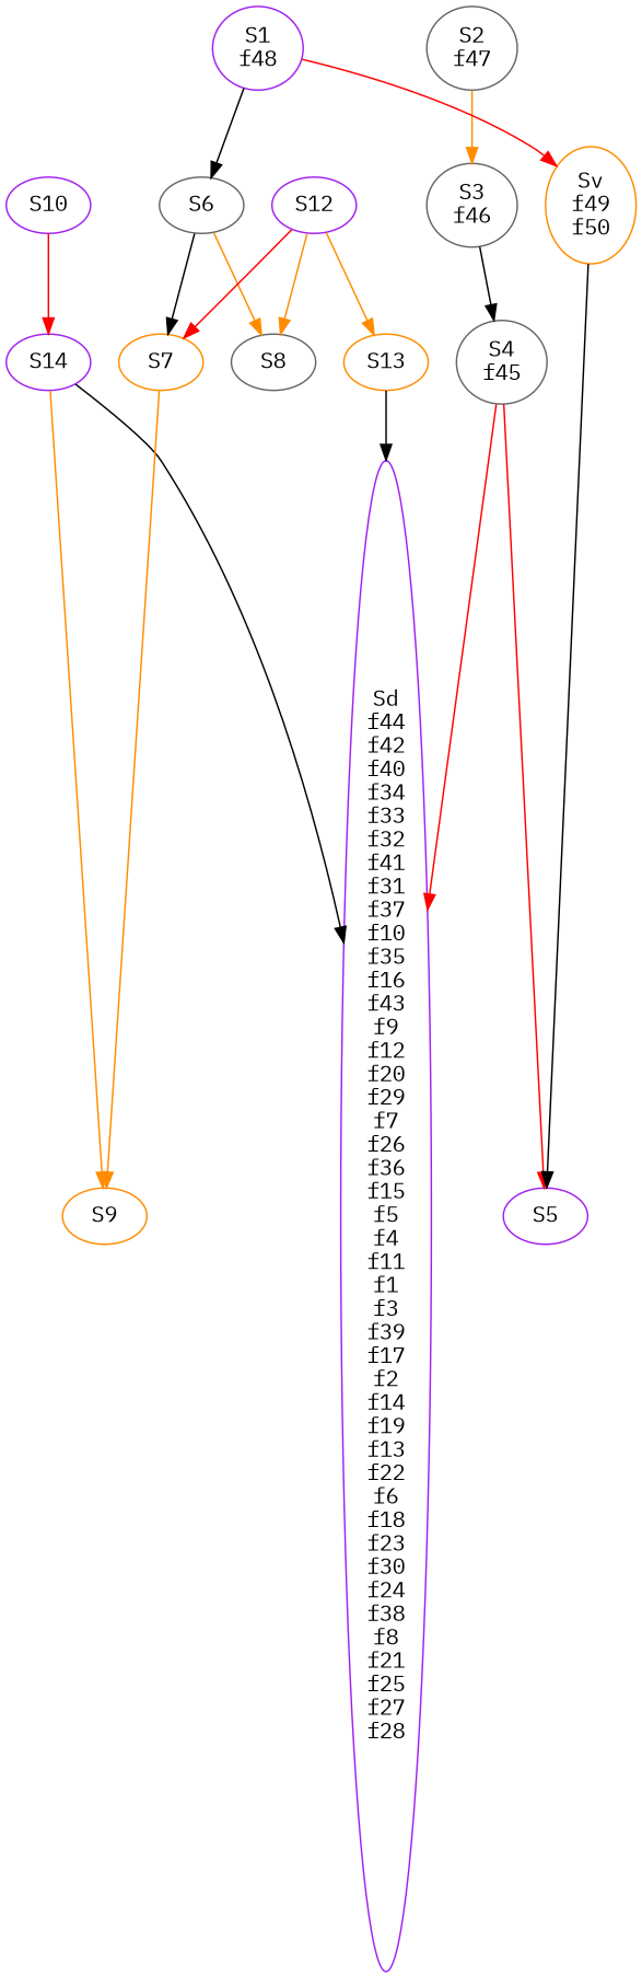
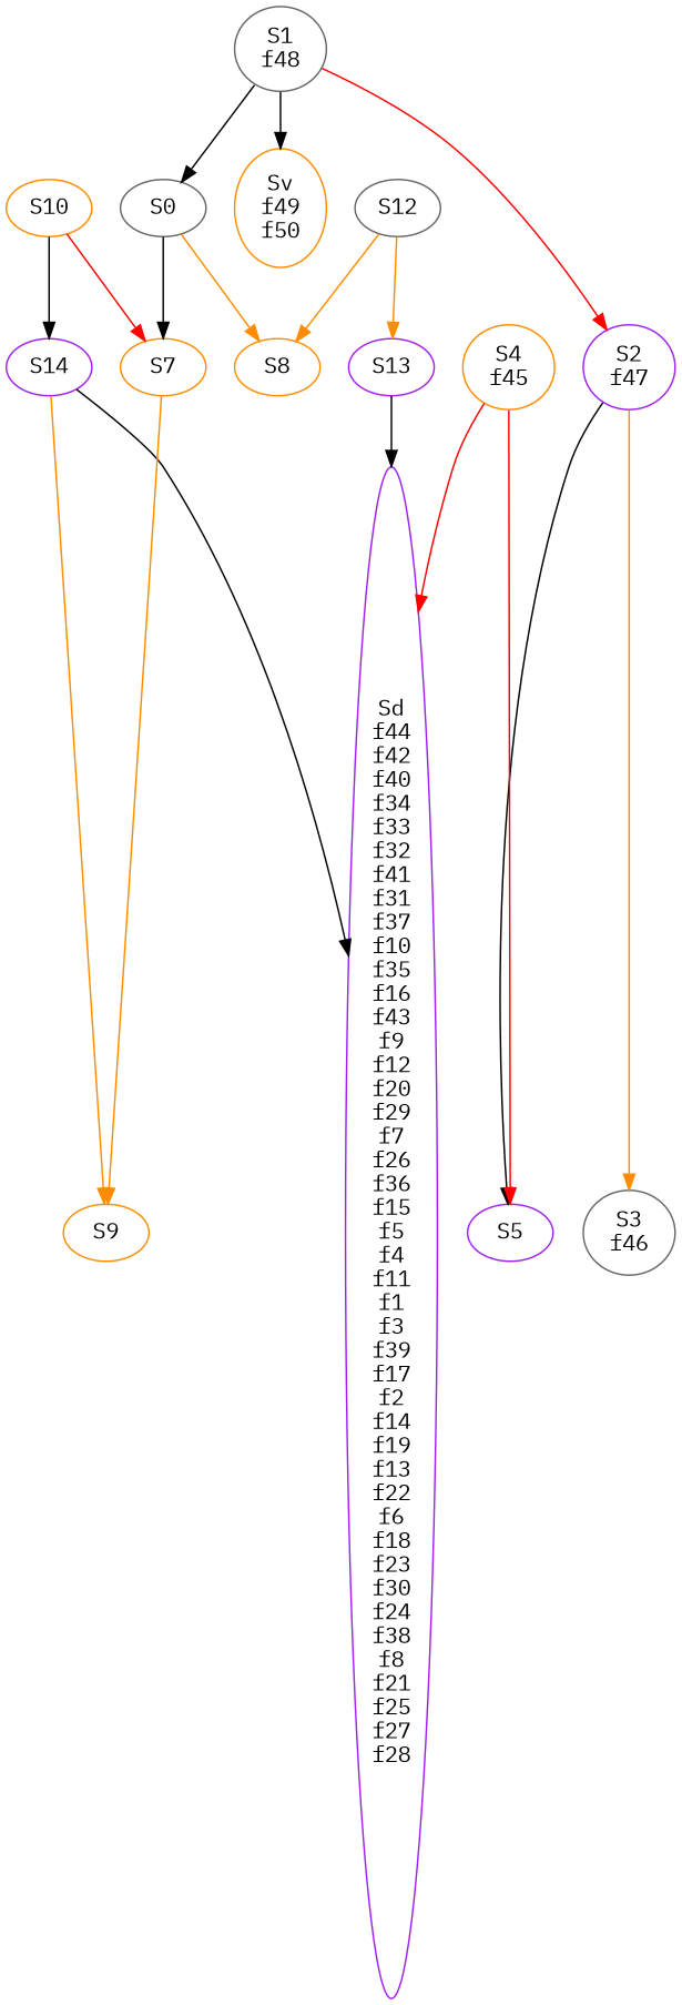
  digraph {
    fontname="IBM Plex Mono"
    node [color=purple fontname="IBM Plex Mono"]
    edge [color=black fontname="IBM Plex Mono"]
    n1 [label=S14]
    n2 [color=darkorange label=S9]
    n3 [label="Sd\nf44\nf42\nf40\nf34\nf33\nf32\nf41\nf31\nf37\nf10\nf35\nf16\nf43\nf9\nf12\nf20\nf29\nf7\nf26\nf36\nf15\nf5\nf4\nf11\nf1\nf3\nf39\nf17\nf2\nf14\nf19\nf13\nf22\nf6\nf18\nf23\nf30\nf24\nf38\nf8\nf21\nf25\nf27\nf28"]
-   n4 [color=darkorange label=S13]
-   n5 [color=gray40 label=S6]
+   n4 [label=S13]
+   n5 [color=gray40 label=S0]
    n6 [color=darkorange label=S7]
-   n7 [color=gray40 label=S8]
-   n8 [color=gray40 label="S2\nf47"]
+   n7 [color=darkorange label=S8]
+   n8 [label="S2\nf47"]
    n9 [color=gray40 label="S3\nf46"]
    n10 [label=S5]
-   n11 [color=gray40 label="S4\nf45"]
-   n12 [label="S1\nf48"]
+   n11 [color=darkorange label="S4\nf45"]
+   n12 [color=gray40 label="S1\nf48"]
    n13 [color=darkorange label="Sv\nf49\nf50"]
-   n14 [label=S12]
-   n15 [label=S10]
+   n14 [color=gray40 label=S12]
+   n15 [color=darkorange label=S10]
    n1 -> n2 [color=darkorange]
    n1 -> n3
    n4 -> n3
    n5 -> n6
    n5 -> n7 [color=darkorange]
    n6 -> n2 [color=darkorange]
    n8 -> n9 [color=darkorange]
-   n13 -> n10
-   n9 -> n11
+   n8 -> n10
    n11 -> n3 [color=red]
    n11 -> n10 [color=red]
    n12 -> n5
-   n12 -> n13 [color=red]
+   n12 -> n8 [color=red]
+   n12 -> n13
    n14 -> n4 [color=darkorange]
    n14 -> n7 [color=darkorange]
-   n15 -> n1 [color=red]
-   n14 -> n6 [color=red]
+   n15 -> n1
+   n15 -> n6 [color=red]
  }
